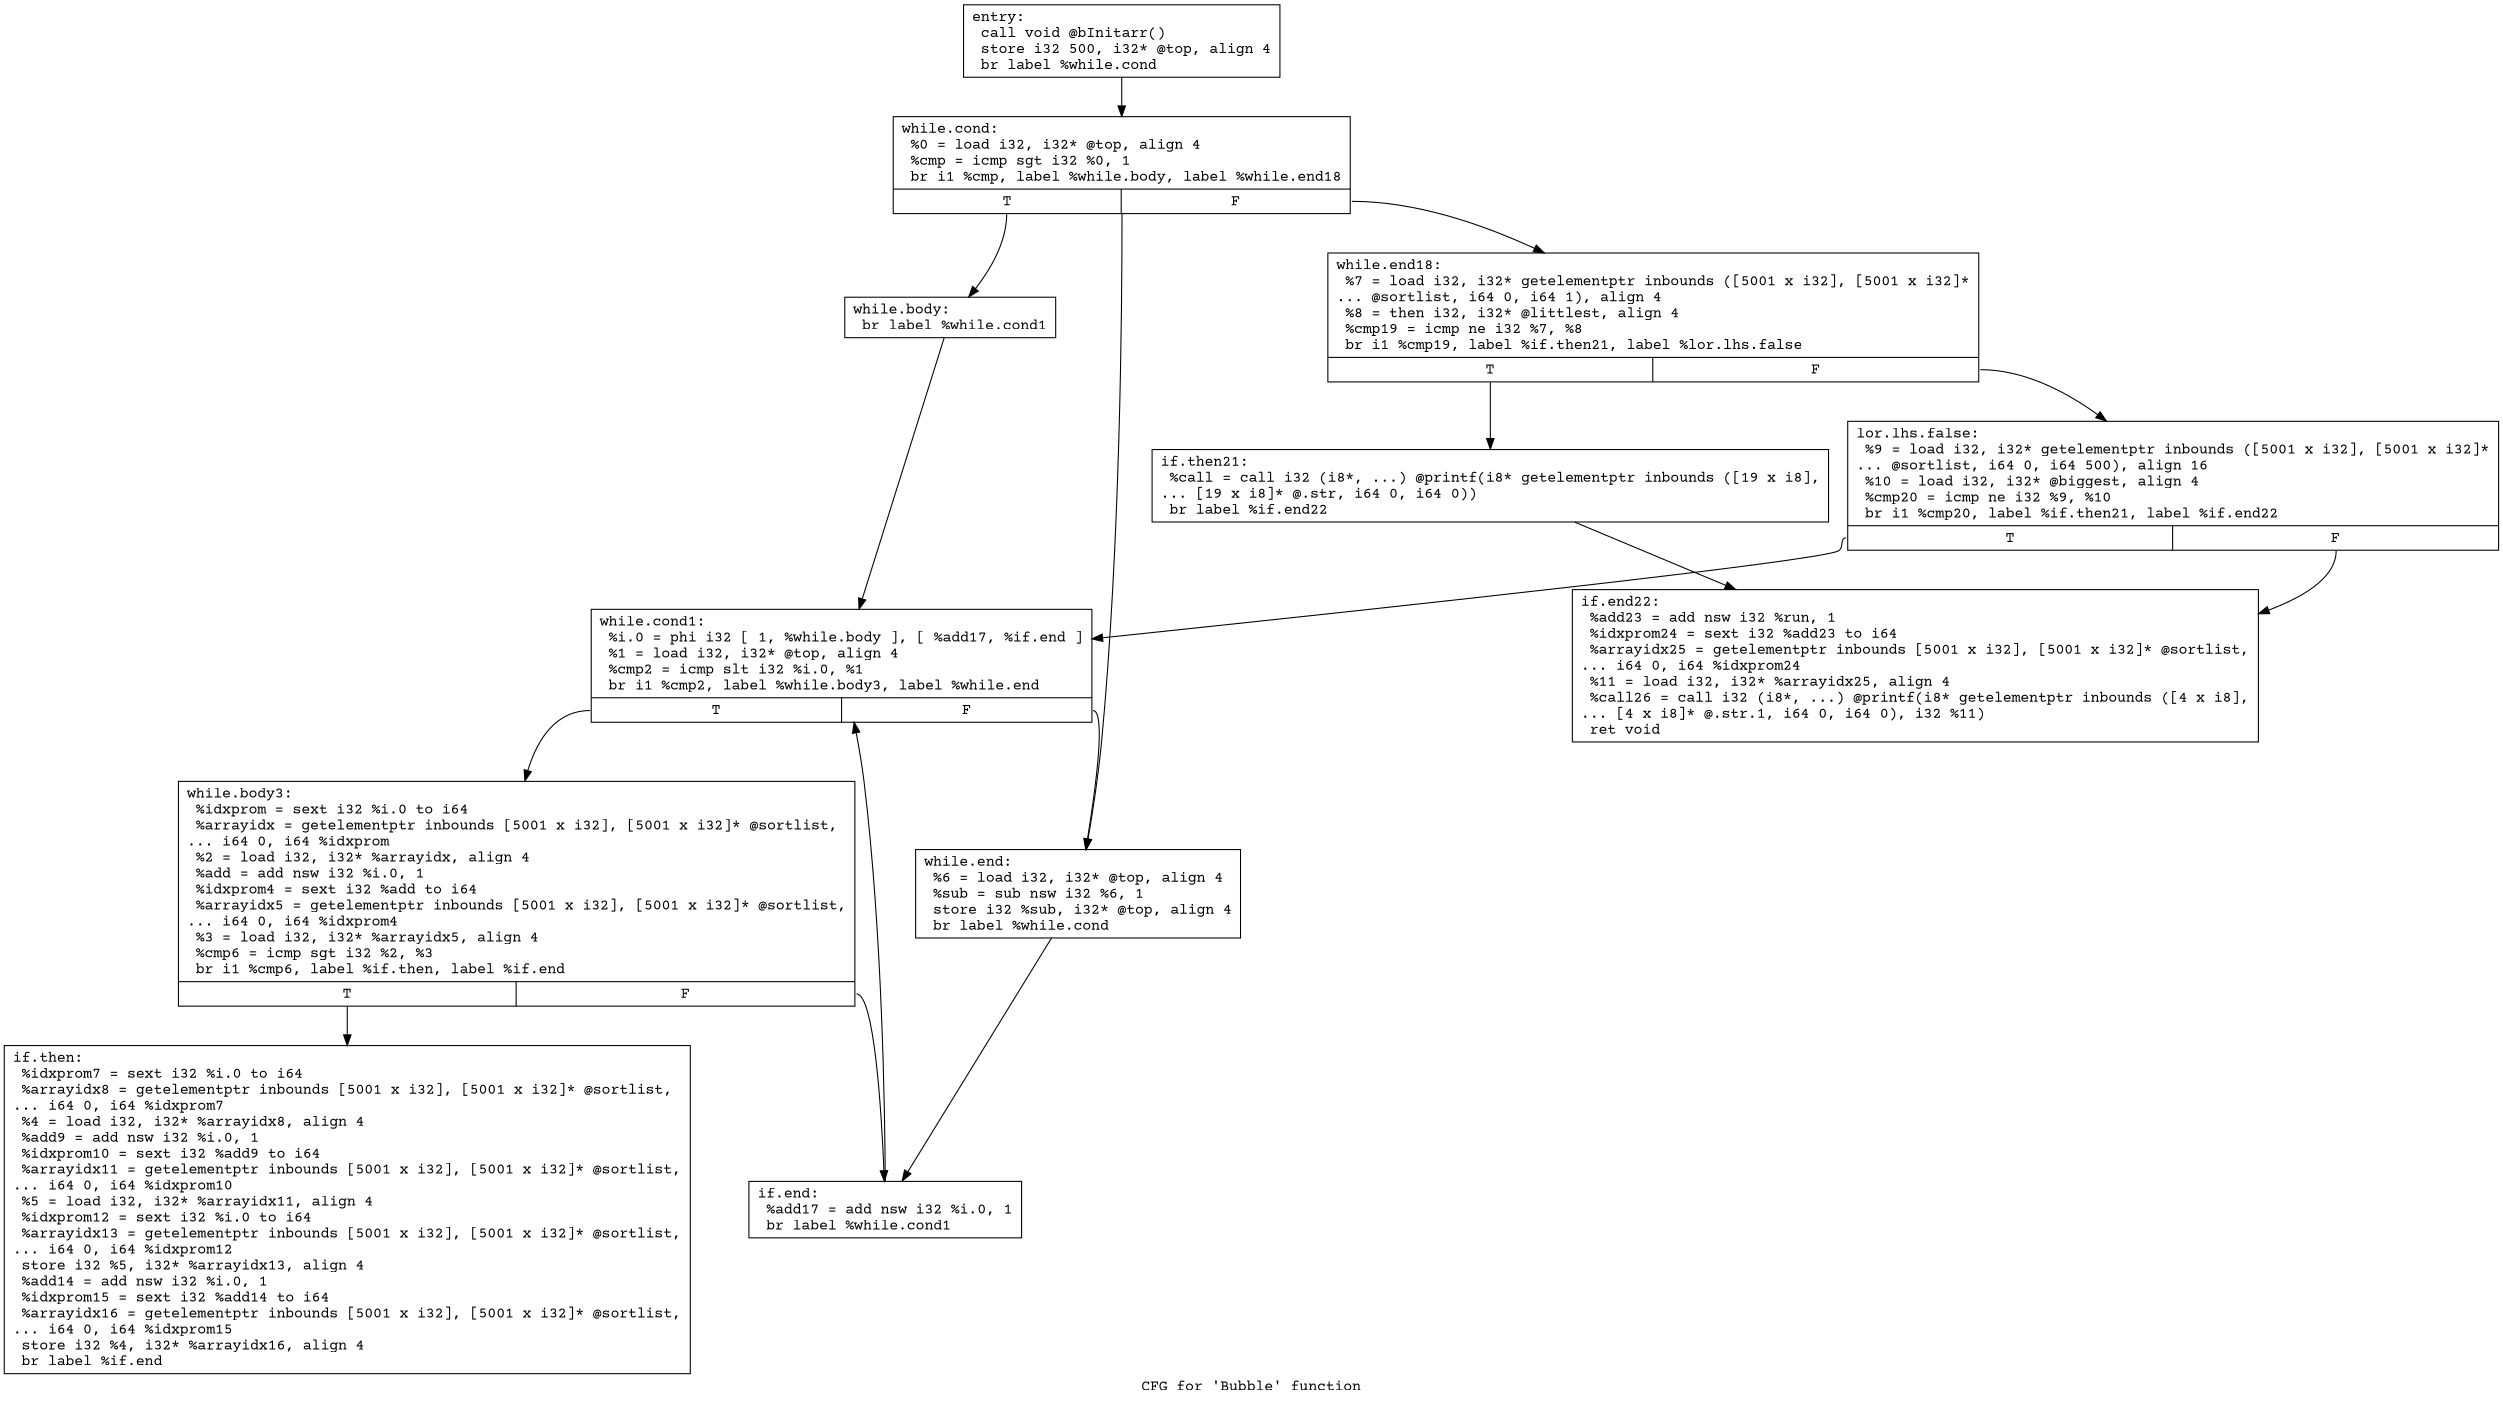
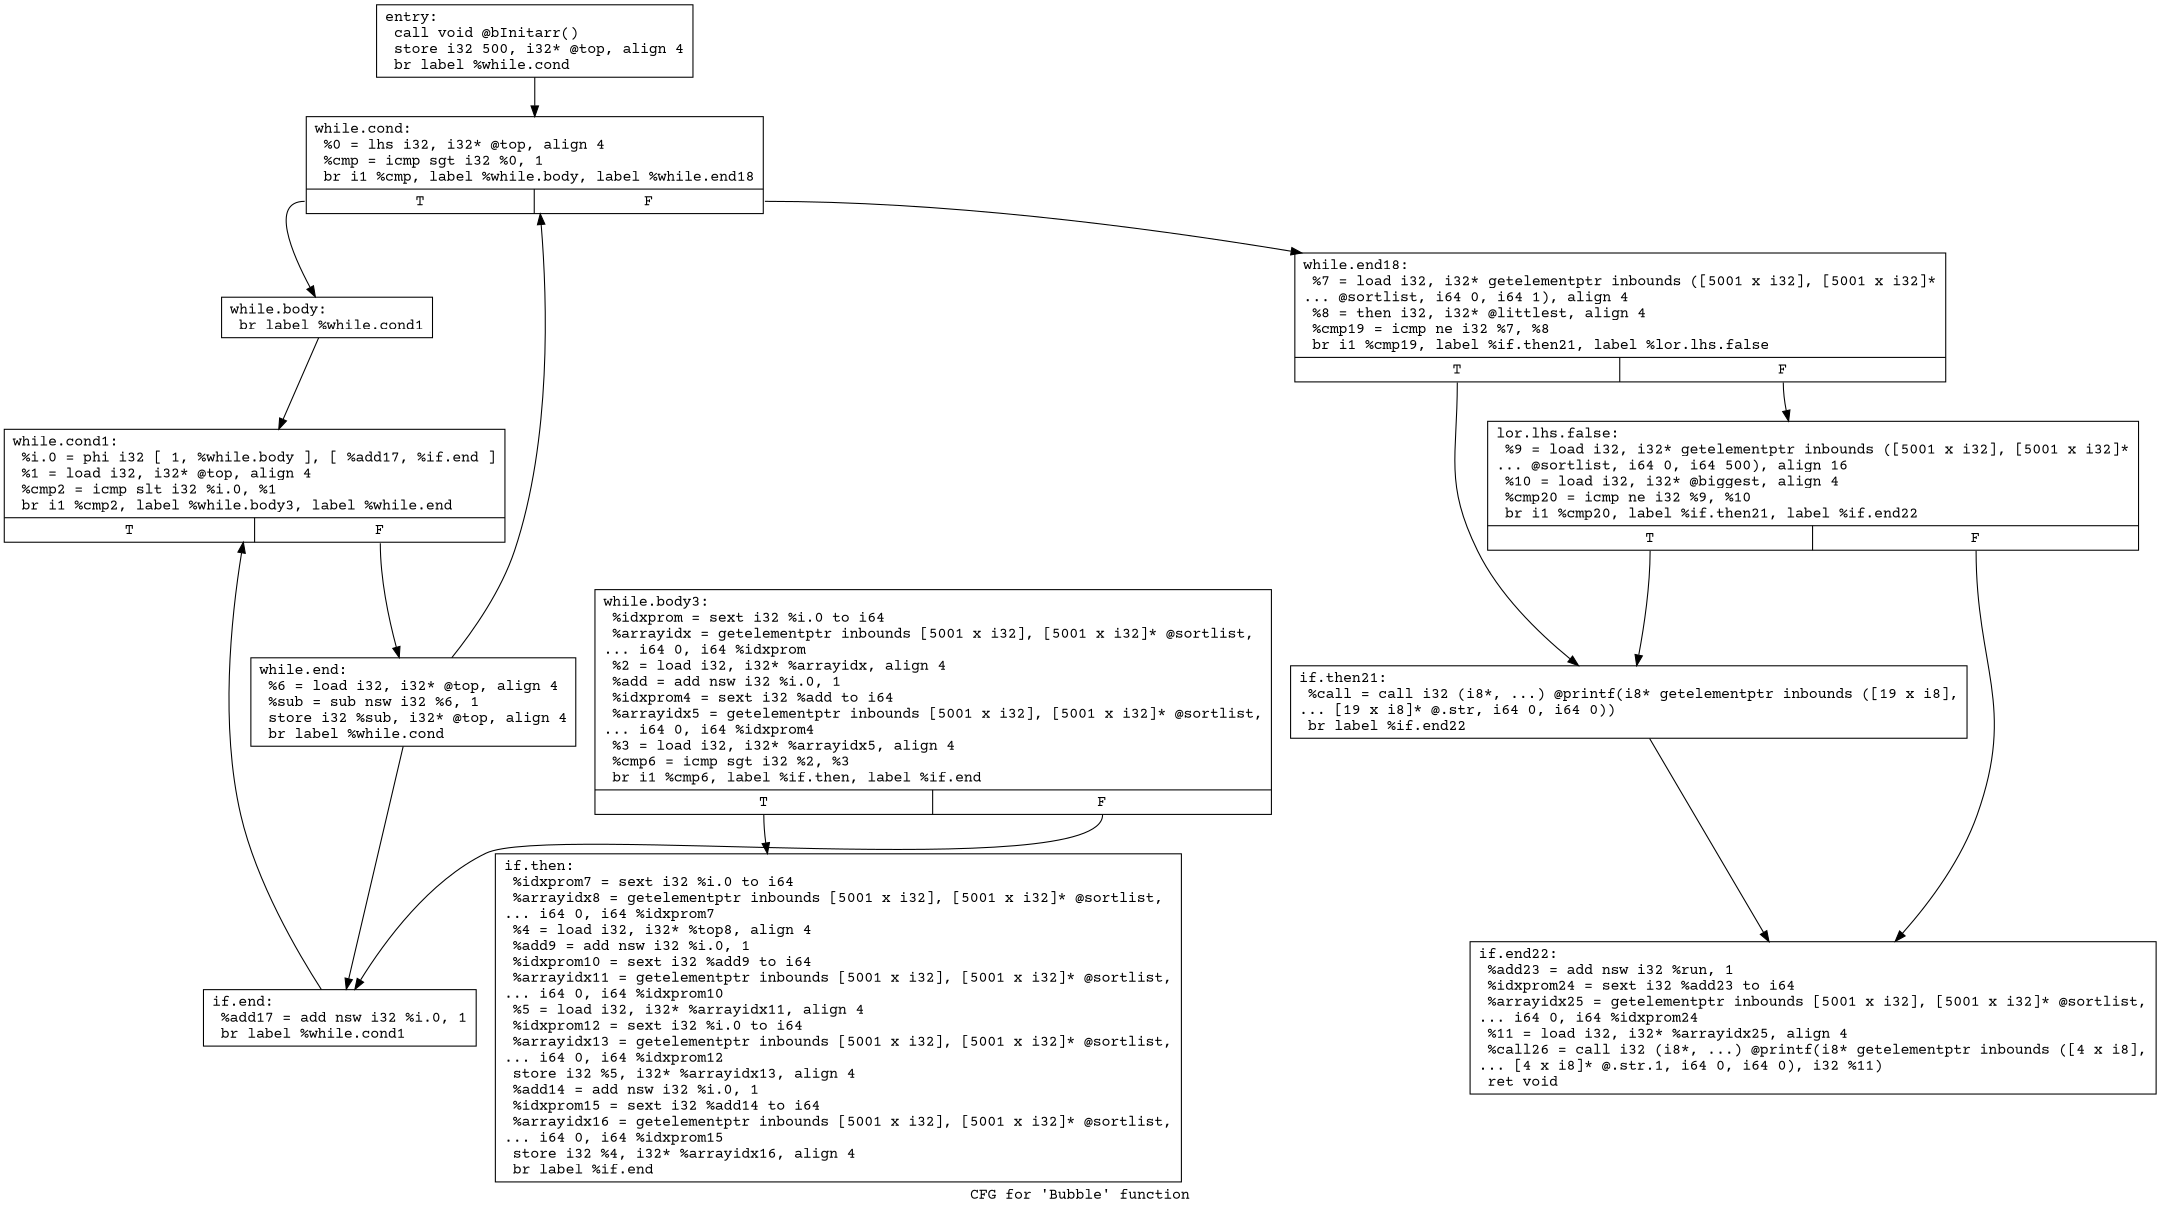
  digraph {
    fontname="Courier Prime"
    label="CFG for 'Bubble' function"
    node [fontname="Courier Prime" shape=record]
    edge [fontname="Courier Prime"]
    n1 [label="{entry:\l  call void @bInitarr()\l  store i32 500, i32* @top, align 4\l  br label %while.cond\l}"]
-   n2 [label="{while.cond:                                       \l  %0 = load i32, i32* @top, align 4\l  %cmp = icmp sgt i32 %0, 1\l  br i1 %cmp, label %while.body, label %while.end18\l|{<s0>T|<s1>F}}"]
+   n2 [label="{while.cond:                                       \l  %0 = lhs i32, i32* @top, align 4\l  %cmp = icmp sgt i32 %0, 1\l  br i1 %cmp, label %while.body, label %while.end18\l|{<s0>T|<s1>F}}"]
    n3 [label="{while.body:                                       \l  br label %while.cond1\l}"]
    n4 [label="{while.end18:                                      \l  %7 = load i32, i32* getelementptr inbounds ([5001 x i32], [5001 x i32]*\l... @sortlist, i64 0, i64 1), align 4\l  %8 = then i32, i32* @littlest, align 4\l  %cmp19 = icmp ne i32 %7, %8\l  br i1 %cmp19, label %if.then21, label %lor.lhs.false\l|{<s0>T|<s1>F}}"]
    n5 [label="{while.cond1:                                      \l  %i.0 = phi i32 [ 1, %while.body ], [ %add17, %if.end ]\l  %1 = load i32, i32* @top, align 4\l  %cmp2 = icmp slt i32 %i.0, %1\l  br i1 %cmp2, label %while.body3, label %while.end\l|{<s0>T|<s1>F}}"]
    n6 [label="{if.then21:                                        \l  %call = call i32 (i8*, ...) @printf(i8* getelementptr inbounds ([19 x i8],\l... [19 x i8]* @.str, i64 0, i64 0))\l  br label %if.end22\l}"]
    n7 [label="{lor.lhs.false:                                    \l  %9 = load i32, i32* getelementptr inbounds ([5001 x i32], [5001 x i32]*\l... @sortlist, i64 0, i64 500), align 16\l  %10 = load i32, i32* @biggest, align 4\l  %cmp20 = icmp ne i32 %9, %10\l  br i1 %cmp20, label %if.then21, label %if.end22\l|{<s0>T|<s1>F}}"]
    n8 [label="{while.body3:                                      \l  %idxprom = sext i32 %i.0 to i64\l  %arrayidx = getelementptr inbounds [5001 x i32], [5001 x i32]* @sortlist,\l... i64 0, i64 %idxprom\l  %2 = load i32, i32* %arrayidx, align 4\l  %add = add nsw i32 %i.0, 1\l  %idxprom4 = sext i32 %add to i64\l  %arrayidx5 = getelementptr inbounds [5001 x i32], [5001 x i32]* @sortlist,\l... i64 0, i64 %idxprom4\l  %3 = load i32, i32* %arrayidx5, align 4\l  %cmp6 = icmp sgt i32 %2, %3\l  br i1 %cmp6, label %if.then, label %if.end\l|{<s0>T|<s1>F}}"]
    n9 [label="{while.end:                                        \l  %6 = load i32, i32* @top, align 4\l  %sub = sub nsw i32 %6, 1\l  store i32 %sub, i32* @top, align 4\l  br label %while.cond\l}"]
    n10 [label="{if.end22:                                         \l  %add23 = add nsw i32 %run, 1\l  %idxprom24 = sext i32 %add23 to i64\l  %arrayidx25 = getelementptr inbounds [5001 x i32], [5001 x i32]* @sortlist,\l... i64 0, i64 %idxprom24\l  %11 = load i32, i32* %arrayidx25, align 4\l  %call26 = call i32 (i8*, ...) @printf(i8* getelementptr inbounds ([4 x i8],\l... [4 x i8]* @.str.1, i64 0, i64 0), i32 %11)\l  ret void\l}"]
-   n11 [label="{if.then:                                          \l  %idxprom7 = sext i32 %i.0 to i64\l  %arrayidx8 = getelementptr inbounds [5001 x i32], [5001 x i32]* @sortlist,\l... i64 0, i64 %idxprom7\l  %4 = load i32, i32* %arrayidx8, align 4\l  %add9 = add nsw i32 %i.0, 1\l  %idxprom10 = sext i32 %add9 to i64\l  %arrayidx11 = getelementptr inbounds [5001 x i32], [5001 x i32]* @sortlist,\l... i64 0, i64 %idxprom10\l  %5 = load i32, i32* %arrayidx11, align 4\l  %idxprom12 = sext i32 %i.0 to i64\l  %arrayidx13 = getelementptr inbounds [5001 x i32], [5001 x i32]* @sortlist,\l... i64 0, i64 %idxprom12\l  store i32 %5, i32* %arrayidx13, align 4\l  %add14 = add nsw i32 %i.0, 1\l  %idxprom15 = sext i32 %add14 to i64\l  %arrayidx16 = getelementptr inbounds [5001 x i32], [5001 x i32]* @sortlist,\l... i64 0, i64 %idxprom15\l  store i32 %4, i32* %arrayidx16, align 4\l  br label %if.end\l}"]
+   n11 [label="{if.then:                                          \l  %idxprom7 = sext i32 %i.0 to i64\l  %arrayidx8 = getelementptr inbounds [5001 x i32], [5001 x i32]* @sortlist,\l... i64 0, i64 %idxprom7\l  %4 = load i32, i32* %top8, align 4\l  %add9 = add nsw i32 %i.0, 1\l  %idxprom10 = sext i32 %add9 to i64\l  %arrayidx11 = getelementptr inbounds [5001 x i32], [5001 x i32]* @sortlist,\l... i64 0, i64 %idxprom10\l  %5 = load i32, i32* %arrayidx11, align 4\l  %idxprom12 = sext i32 %i.0 to i64\l  %arrayidx13 = getelementptr inbounds [5001 x i32], [5001 x i32]* @sortlist,\l... i64 0, i64 %idxprom12\l  store i32 %5, i32* %arrayidx13, align 4\l  %add14 = add nsw i32 %i.0, 1\l  %idxprom15 = sext i32 %add14 to i64\l  %arrayidx16 = getelementptr inbounds [5001 x i32], [5001 x i32]* @sortlist,\l... i64 0, i64 %idxprom15\l  store i32 %4, i32* %arrayidx16, align 4\l  br label %if.end\l}"]
    n12 [label="{if.end:                                           \l  %add17 = add nsw i32 %i.0, 1\l  br label %while.cond1\l}"]
    n1 -> n2
    n2 -> n3 [tailport=s0]
    n2 -> n4 [tailport=s1]
    n3 -> n5
    n4 -> n6 [tailport=s0]
    n4 -> n7 [tailport=s1]
-   n5 -> n8 [tailport=s0]
    n5 -> n9 [tailport=s1]
    n6 -> n10
-   n7 -> n5 [tailport=s0]
+   n7 -> n6 [tailport=s0]
    n7 -> n10 [tailport=s1]
    n8 -> n11 [tailport=s0]
    n8 -> n12 [tailport=s1]
-   n2 -> n9
+   n9 -> n2
    n9 -> n12
    n12 -> n5
  }
